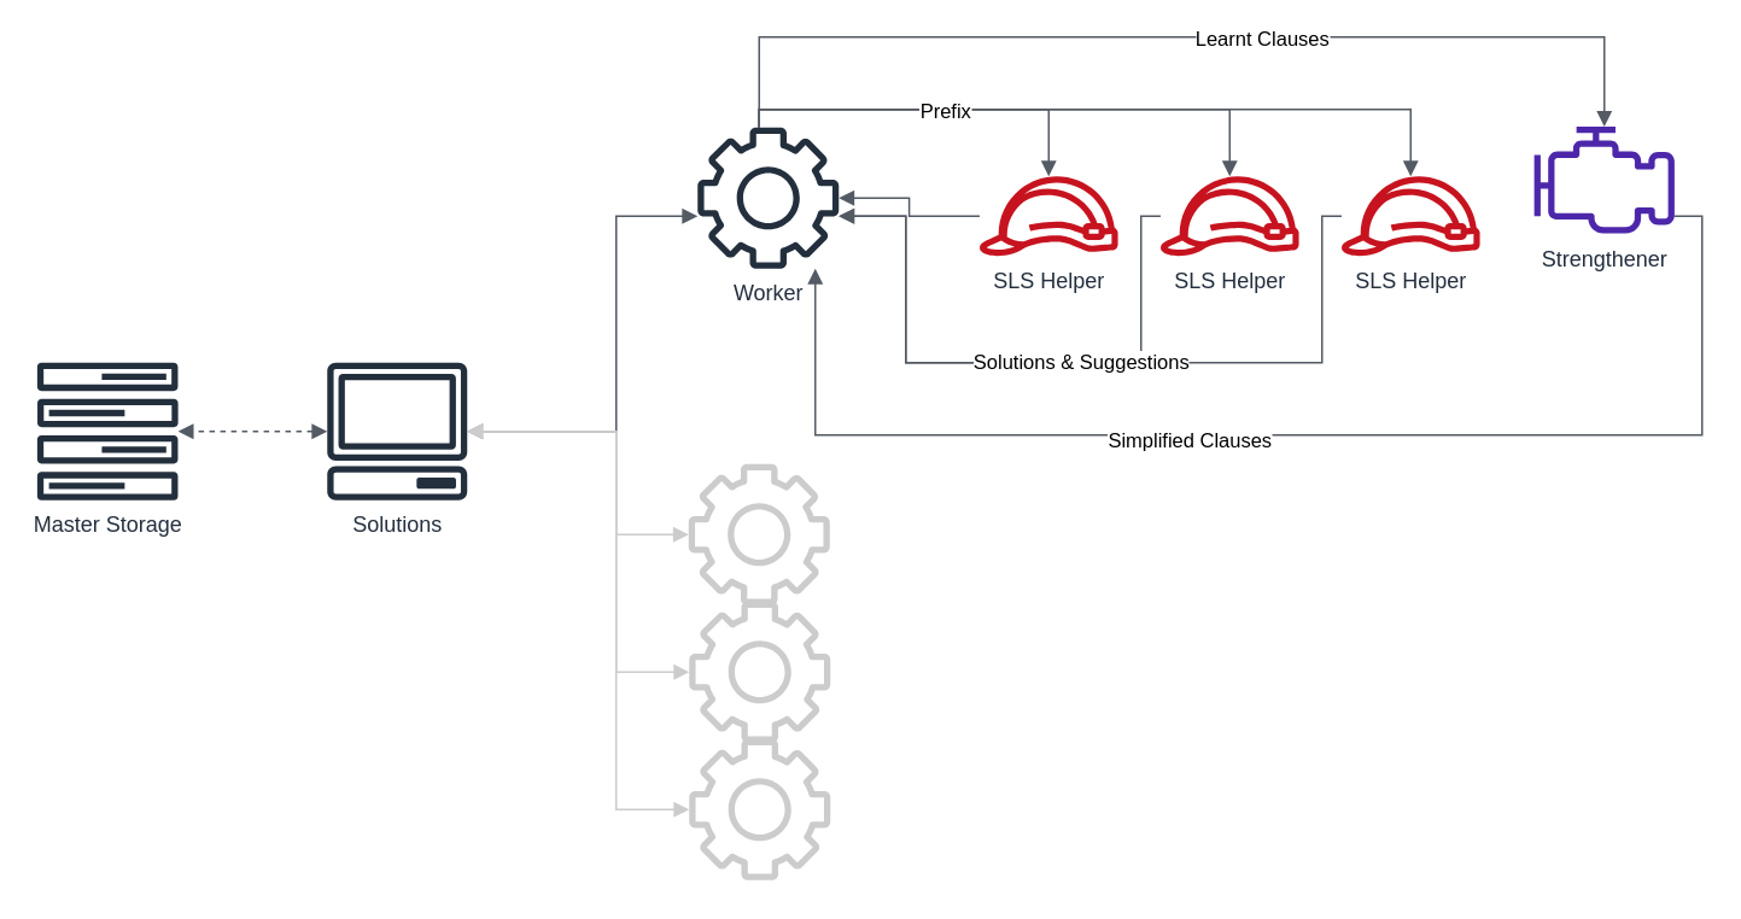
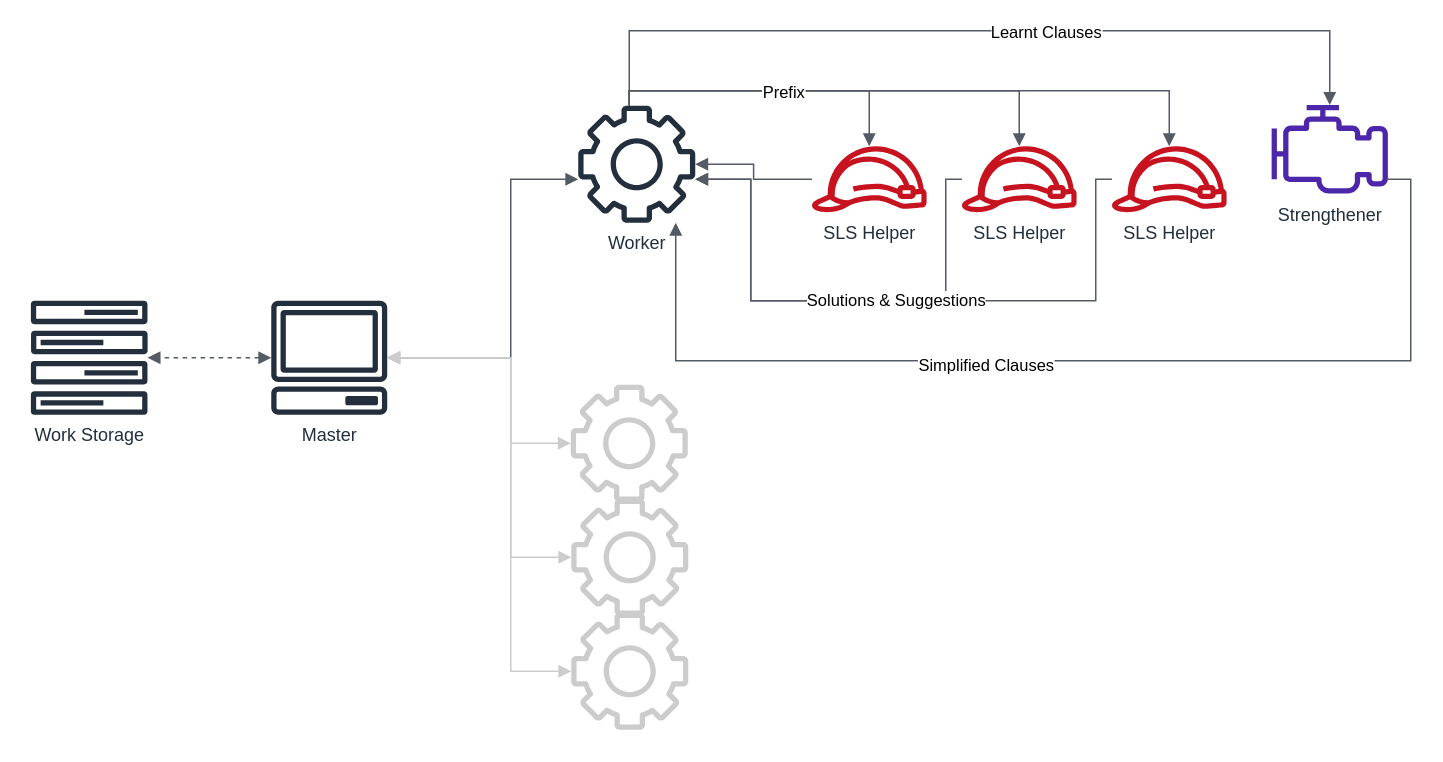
  <mxCell id="0" />
  <mxCell id="1" parent="0" />
  <mxCell id="2" value="SLS Helper" style="outlineConnect=0;fontColor=#232F3E;gradientColor=none;fillColor=#C7131F;strokeColor=none;dashed=0;verticalLabelPosition=bottom;verticalAlign=top;align=center;html=1;fontSize=12;fontStyle=0;aspect=fixed;pointerEvents=1;shape=mxgraph.aws4.role;labelBackgroundColor=#ffffff;" parent="1" vertex="1"><mxGeometry x="540" y="97" width="78" height="44" as="geometry" /></mxCell>
  <mxCell id="3" value="Worker" style="sketch=0;outlineConnect=0;fontColor=#232F3E;gradientColor=none;fillColor=#232F3D;strokeColor=none;dashed=0;verticalLabelPosition=bottom;verticalAlign=top;align=center;html=1;fontSize=12;fontStyle=0;aspect=fixed;pointerEvents=1;shape=mxgraph.aws4.gear;" vertex="1" parent="1"><mxGeometry x="385" y="70" width="78" height="78" as="geometry" /></mxCell>
- <mxCell id="4" value="Master Storage" style="sketch=0;outlineConnect=0;fontColor=#232F3E;gradientColor=none;fillColor=#232F3D;strokeColor=none;dashed=0;verticalLabelPosition=bottom;verticalAlign=top;align=center;html=1;fontSize=12;fontStyle=0;aspect=fixed;pointerEvents=1;shape=mxgraph.aws4.forums;" vertex="1" parent="1"><mxGeometry x="20" y="200" width="78" height="76" as="geometry" /></mxCell>
- <mxCell id="5" value="Solutions" style="sketch=0;outlineConnect=0;fontColor=#232F3E;gradientColor=none;fillColor=#232F3D;strokeColor=none;dashed=0;verticalLabelPosition=bottom;verticalAlign=top;align=center;html=1;fontSize=12;fontStyle=0;aspect=fixed;pointerEvents=1;shape=mxgraph.aws4.client;" vertex="1" parent="1"><mxGeometry x="180" y="200" width="78" height="76" as="geometry" /></mxCell>
+ <mxCell id="4" value="Work Storage" style="sketch=0;outlineConnect=0;fontColor=#232F3E;gradientColor=none;fillColor=#232F3D;strokeColor=none;dashed=0;verticalLabelPosition=bottom;verticalAlign=top;align=center;html=1;fontSize=12;fontStyle=0;aspect=fixed;pointerEvents=1;shape=mxgraph.aws4.forums;" vertex="1" parent="1"><mxGeometry x="20" y="200" width="78" height="76" as="geometry" /></mxCell>
+ <mxCell id="5" value="Master" style="sketch=0;outlineConnect=0;fontColor=#232F3E;gradientColor=none;fillColor=#232F3D;strokeColor=none;dashed=0;verticalLabelPosition=bottom;verticalAlign=top;align=center;html=1;fontSize=12;fontStyle=0;aspect=fixed;pointerEvents=1;shape=mxgraph.aws4.client;" vertex="1" parent="1"><mxGeometry x="180" y="200" width="78" height="76" as="geometry" /></mxCell>
  <mxCell id="6" value="" style="edgeStyle=orthogonalEdgeStyle;html=1;endArrow=block;elbow=vertical;startArrow=block;startFill=1;endFill=1;strokeColor=#545B64;rounded=0;dashed=1;" edge="1" parent="1" source="5" target="4"><mxGeometry width="100" relative="1" as="geometry"><mxPoint x="270" y="290" as="sourcePoint" /><mxPoint x="370" y="290" as="targetPoint" /></mxGeometry></mxCell>
  <mxCell id="7" value="" style="edgeStyle=orthogonalEdgeStyle;html=1;endArrow=block;elbow=vertical;startArrow=block;startFill=1;endFill=1;strokeColor=#545B64;rounded=0;" edge="1" parent="1" source="5" target="3"><mxGeometry width="100" relative="1" as="geometry"><mxPoint x="270" y="290" as="sourcePoint" /><mxPoint x="370" y="290" as="targetPoint" /><Array as="points"><mxPoint y="238" x="340" /><mxPoint y="119" x="340" /></Array></mxGeometry></mxCell>
  <mxCell id="8" value="SLS Helper" style="outlineConnect=0;fontColor=#232F3E;gradientColor=none;fillColor=#C7131F;strokeColor=none;dashed=0;verticalLabelPosition=bottom;verticalAlign=top;align=center;html=1;fontSize=12;fontStyle=0;aspect=fixed;pointerEvents=1;shape=mxgraph.aws4.role;labelBackgroundColor=#ffffff;" vertex="1" parent="1"><mxGeometry x="640" y="97" width="78" height="44" as="geometry" /></mxCell>
  <mxCell id="9" value="SLS Helper" style="outlineConnect=0;fontColor=#232F3E;gradientColor=none;fillColor=#C7131F;strokeColor=none;dashed=0;verticalLabelPosition=bottom;verticalAlign=top;align=center;html=1;fontSize=12;fontStyle=0;aspect=fixed;pointerEvents=1;shape=mxgraph.aws4.role;labelBackgroundColor=#ffffff;" vertex="1" parent="1"><mxGeometry x="740" y="97" width="78" height="44" as="geometry" /></mxCell>
  <mxCell id="10" value="" style="edgeStyle=orthogonalEdgeStyle;html=1;endArrow=none;elbow=vertical;startArrow=block;startFill=1;strokeColor=#545B64;rounded=0;" edge="1" parent="1" source="2" target="3"><mxGeometry width="100" relative="1" as="geometry"><mxPoint x="370" y="240" as="sourcePoint" /><mxPoint x="470" y="240" as="targetPoint" /><Array as="points"><mxPoint x="579" y="60" /><mxPoint x="419" y="60" /></Array></mxGeometry></mxCell>
  <mxCell id="11" value="" style="edgeStyle=orthogonalEdgeStyle;html=1;endArrow=block;elbow=vertical;startArrow=none;endFill=1;strokeColor=#545B64;rounded=0;" edge="1" parent="1" source="3" target="8"><mxGeometry width="100" relative="1" as="geometry"><mxPoint x="370" y="240" as="sourcePoint" /><mxPoint x="470" y="240" as="targetPoint" /><Array as="points"><mxPoint x="419" y="60" /><mxPoint x="679" y="60" /></Array></mxGeometry></mxCell>
  <mxCell id="12" value="" style="edgeStyle=orthogonalEdgeStyle;html=1;endArrow=block;elbow=vertical;startArrow=none;endFill=1;strokeColor=#545B64;rounded=0;" edge="1" parent="1" source="3" target="9"><mxGeometry width="100" relative="1" as="geometry"><mxPoint x="370" y="240" as="sourcePoint" /><mxPoint x="470" y="240" as="targetPoint" /><Array as="points"><mxPoint x="419" y="60" /><mxPoint x="779" y="60" /></Array></mxGeometry></mxCell>
  <mxCell id="13" value="Prefix" style="edgeLabel;html=1;align=center;verticalAlign=middle;resizable=0;points=[];" vertex="1" connectable="0" parent="12"><mxGeometry x="-0.444" relative="1" as="geometry"><mxPoint as="offset" /></mxGeometry></mxCell>
  <mxCell id="14" value="" style="edgeStyle=orthogonalEdgeStyle;html=1;endArrow=none;elbow=vertical;startArrow=block;startFill=1;strokeColor=#545B64;rounded=0;" edge="1" parent="1" source="3" target="2"><mxGeometry width="100" relative="1" as="geometry"><mxPoint x="370" y="240" as="sourcePoint" /><mxPoint x="470" y="240" as="targetPoint" /></mxGeometry></mxCell>
  <mxCell id="15" value="" style="edgeStyle=orthogonalEdgeStyle;html=1;endArrow=block;elbow=vertical;startArrow=none;endFill=1;strokeColor=#545B64;rounded=0;" edge="1" parent="1" source="8" target="3"><mxGeometry width="100" relative="1" as="geometry"><mxPoint x="370" y="240" as="sourcePoint" /><mxPoint x="470" y="240" as="targetPoint" /><Array as="points"><mxPoint x="630" y="119" /><mxPoint x="630" y="200" /><mxPoint x="500" y="200" /><mxPoint x="500" y="119" /></Array></mxGeometry></mxCell>
  <mxCell id="16" value="" style="edgeStyle=orthogonalEdgeStyle;html=1;endArrow=block;elbow=vertical;startArrow=none;endFill=1;strokeColor=#545B64;rounded=0;" edge="1" parent="1" source="9" target="3"><mxGeometry width="100" relative="1" as="geometry"><mxPoint x="370" y="240" as="sourcePoint" /><mxPoint x="470" y="240" as="targetPoint" /><Array as="points"><mxPoint x="730" y="119" /><mxPoint x="730" y="200" /><mxPoint x="500" y="200" /><mxPoint x="500" y="119" /></Array></mxGeometry></mxCell>
  <mxCell id="17" value="Solutions &amp;amp; Suggestions" style="edgeLabel;html=1;align=center;verticalAlign=middle;resizable=0;points=[];" vertex="1" connectable="0" parent="16"><mxGeometry x="0.024" y="-1" relative="1" as="geometry"><mxPoint as="offset" /></mxGeometry></mxCell>
  <mxCell id="18" value="Strengthener" style="sketch=0;outlineConnect=0;fontColor=#232F3E;gradientColor=none;fillColor=#4D27AA;strokeColor=none;dashed=0;verticalLabelPosition=bottom;verticalAlign=top;align=center;html=1;fontSize=12;fontStyle=0;aspect=fixed;pointerEvents=1;shape=mxgraph.aws4.emr_engine;" vertex="1" parent="1"><mxGeometry x="847" y="69.5" width="78" height="59" as="geometry" /></mxCell>
  <mxCell id="19" value="" style="edgeStyle=orthogonalEdgeStyle;html=1;endArrow=block;elbow=vertical;startArrow=none;endFill=1;strokeColor=#545B64;rounded=0;" edge="1" parent="1" source="3" target="18"><mxGeometry width="100" relative="1" as="geometry"><mxPoint x="370" y="240" as="sourcePoint" /><mxPoint x="470" y="240" as="targetPoint" /><Array as="points"><mxPoint x="419" y="20" /><mxPoint x="886" y="20" /></Array></mxGeometry></mxCell>
  <mxCell id="20" value="Learnt Clauses" style="edgeLabel;html=1;align=center;verticalAlign=middle;resizable=0;points=[];" vertex="1" connectable="0" parent="19"><mxGeometry x="0.157" relative="1" as="geometry"><mxPoint as="offset" /></mxGeometry></mxCell>
  <mxCell id="21" value="" style="edgeStyle=orthogonalEdgeStyle;html=1;endArrow=block;elbow=vertical;startArrow=none;endFill=1;strokeColor=#545B64;rounded=0;" edge="1" parent="1" source="18" target="3"><mxGeometry width="100" relative="1" as="geometry"><mxPoint x="370" y="240" as="sourcePoint" /><mxPoint x="470" y="240" as="targetPoint" /><Array as="points"><mxPoint x="940" y="119" /><mxPoint x="940" y="240" /><mxPoint x="450" y="240" /></Array></mxGeometry></mxCell>
  <mxCell id="22" value="Simplified Clauses" style="edgeLabel;html=1;align=center;verticalAlign=middle;resizable=0;points=[];" vertex="1" connectable="0" parent="21"><mxGeometry x="0.17" y="2" relative="1" as="geometry"><mxPoint as="offset" /></mxGeometry></mxCell>
  <mxCell id="23" value="" style="sketch=0;outlineConnect=0;fontColor=#232F3E;gradientColor=none;fillColor=#CCCCCC;strokeColor=none;dashed=0;verticalLabelPosition=bottom;verticalAlign=top;align=center;html=1;fontSize=12;fontStyle=0;aspect=fixed;pointerEvents=1;shape=mxgraph.aws4.gear;" vertex="1" parent="1"><mxGeometry x="380" y="256" width="78" height="78" as="geometry" /></mxCell>
  <mxCell id="24" value="" style="sketch=0;outlineConnect=0;fontColor=#232F3E;gradientColor=none;fillColor=#CCCCCC;strokeColor=none;dashed=0;verticalLabelPosition=bottom;verticalAlign=top;align=center;html=1;fontSize=12;fontStyle=0;aspect=fixed;pointerEvents=1;shape=mxgraph.aws4.gear;" vertex="1" parent="1"><mxGeometry x="380.34" y="332" width="78" height="78" as="geometry" /></mxCell>
  <mxCell id="25" value="" style="sketch=0;outlineConnect=0;fontColor=#232F3E;gradientColor=none;fillColor=#CCCCCC;strokeColor=none;dashed=0;verticalLabelPosition=bottom;verticalAlign=top;align=center;html=1;fontSize=12;fontStyle=0;aspect=fixed;pointerEvents=1;shape=mxgraph.aws4.gear;" vertex="1" parent="1"><mxGeometry x="380.34" y="408" width="78" height="78" as="geometry" /></mxCell>
  <mxCell id="26" value="" style="edgeStyle=orthogonalEdgeStyle;html=1;endArrow=block;elbow=vertical;startArrow=block;startFill=1;endFill=1;strokeColor=#CCCCCC;rounded=0;" edge="1" parent="1" source="5" target="23"><mxGeometry width="100" relative="1" as="geometry"><mxPoint x="370" y="240" as="sourcePoint" /><mxPoint x="470" y="240" as="targetPoint" /><Array as="points"><mxPoint y="238" x="340" /><mxPoint y="295" x="340" /></Array></mxGeometry></mxCell>
  <mxCell id="27" value="" style="edgeStyle=orthogonalEdgeStyle;html=1;endArrow=block;elbow=vertical;startArrow=block;startFill=1;endFill=1;strokeColor=#CCCCCC;rounded=0;" edge="1" parent="1" source="5" target="24"><mxGeometry width="100" relative="1" as="geometry"><mxPoint x="370" y="240" as="sourcePoint" /><mxPoint x="470" y="240" as="targetPoint" /><Array as="points"><mxPoint y="238" x="340" /><mxPoint y="371" x="340" /></Array></mxGeometry></mxCell>
  <mxCell id="28" value="" style="edgeStyle=orthogonalEdgeStyle;html=1;endArrow=block;elbow=vertical;startArrow=block;startFill=1;endFill=1;strokeColor=#CCCCCC;rounded=0;" edge="1" parent="1" source="5" target="25"><mxGeometry width="100" relative="1" as="geometry"><mxPoint x="370" y="240" as="sourcePoint" /><mxPoint x="470" y="240" as="targetPoint" /><Array as="points"><mxPoint y="238" x="340" /><mxPoint y="447" x="340" /></Array></mxGeometry></mxCell>
